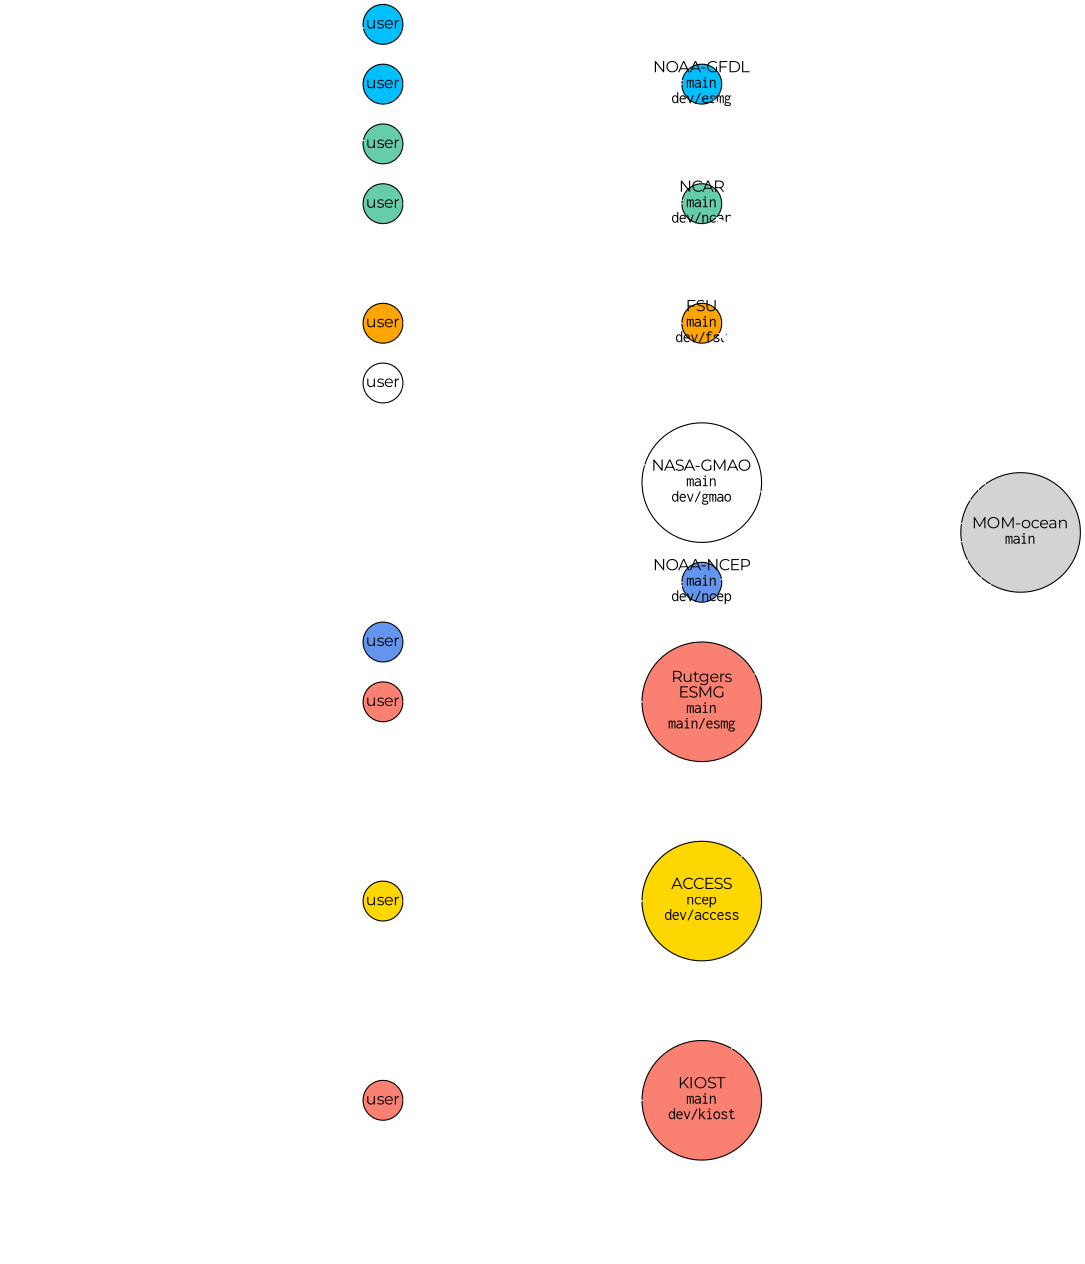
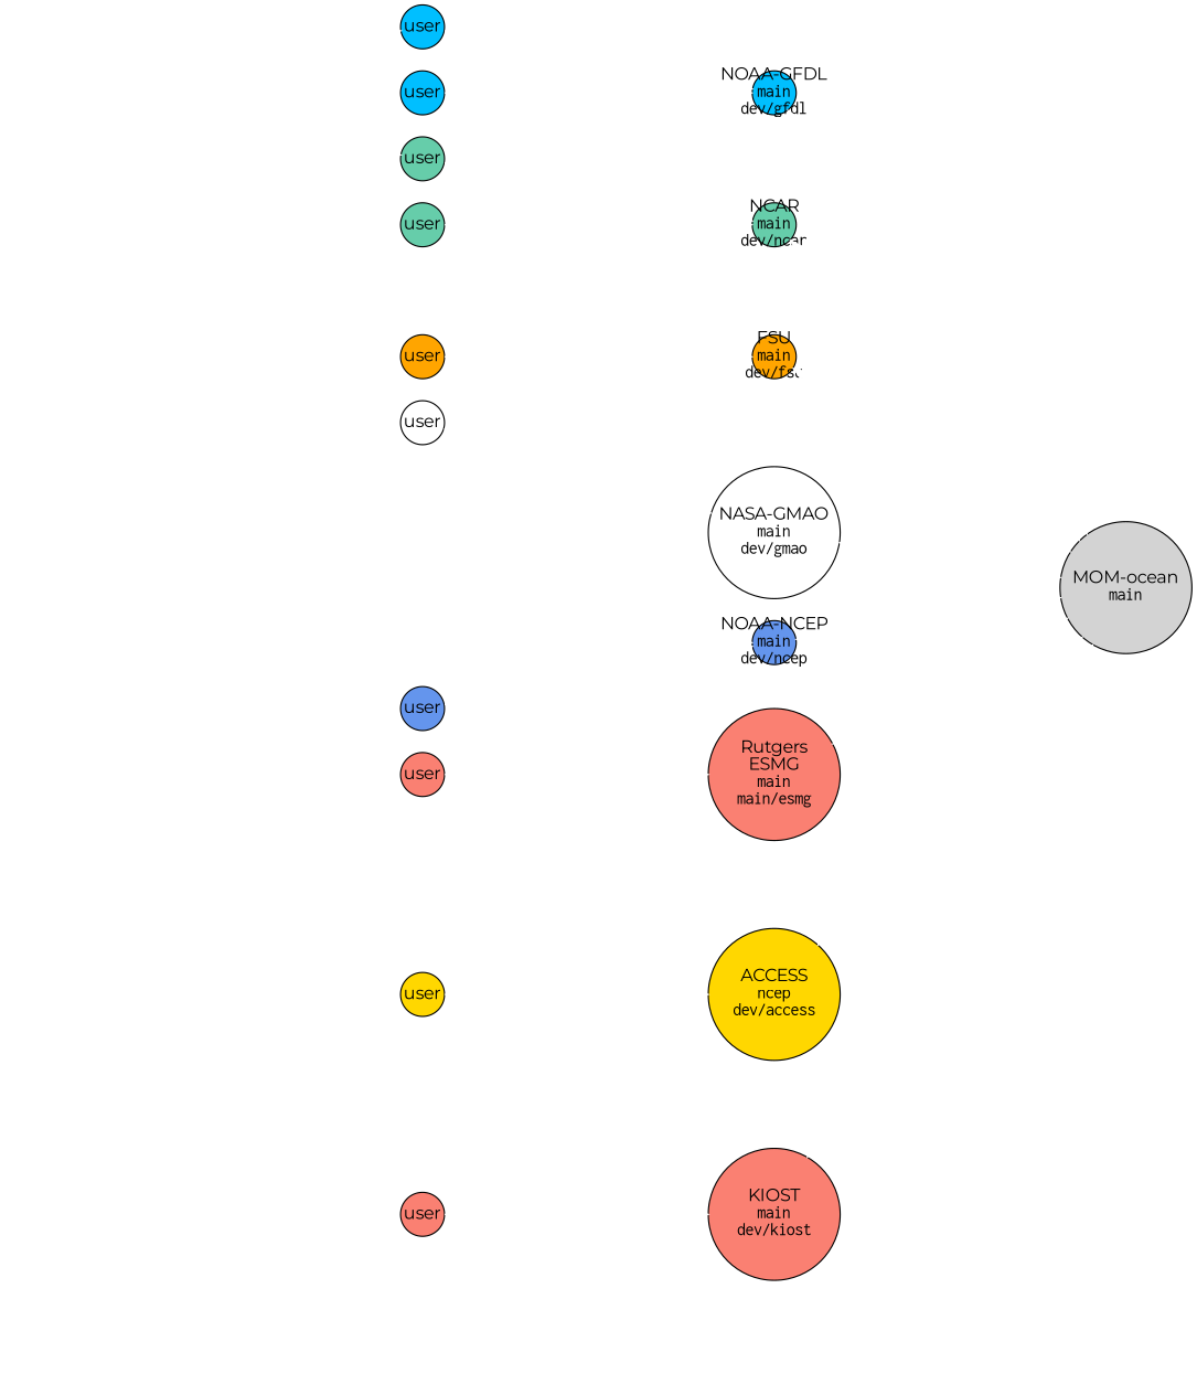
  digraph {
    concentrate=true
    fontname=Montserrat
    rankdir=LR
    ranksep=2.5
    root=main
    node [fixedsize=true fontname=Montserrat shape=circle style=filled]
    edge [color=white fontname=Montserrat]
-   n1 [fillcolor=deepskyblue label=<NOAA-GFDL<br/><font face="Inconsolata">main<br/>dev/esmg</font>> width=0.5]
+   n1 [fillcolor=deepskyblue label=<NOAA-GFDL<br/><font face="Inconsolata">main<br/>dev/gfdl</font>> width=0.5]
    n2 [fillcolor=deepskyblue label=user width=0.5]
    n3 [fillcolor=deepskyblue label=user width=0.5]
    n4 [fillcolor=mediumaquamarine label=<NCAR<br/><font face="Inconsolata">main<br/>dev/ncar</font>> width=0.5]
    n5 [fillcolor=mediumaquamarine label=user width=0.5]
    n6 [fillcolor=mediumaquamarine label=user width=0.5]
    n7 [fillcolor=orange label=<FSU<br/><font face="Inconsolata">main<br/>dev/fsu</font>> width=0.5]
    n8 [fillcolor=orange label=user style=invis width=0.5]
    n9 [fillcolor=orange label=user width=0.5]
    n10 [fillcolor=white label=<NASA-GMAO<br/><font face="Inconsolata">main<br/>dev/gmao</font>> width=1.5]
    n11 [fillcolor=white label=user width=0.5]
    u2_nasa [style=invis width=1.5]
    n13 [fillcolor=cornflowerblue label=<NOAA-NCEP<br/><font face="Inconsolata">main<br/>dev/ncep</font>> width=0.5]
    n14 [fillcolor=none fontcolor=white label="GitHub\norganizations" shape=plaintext width=0.5]
    n15 [fillcolor=cornflowerblue label=user width=0.5]
    n16 [fillcolor=salmon label=<Rutgers<br/>ESMG<br/><font face="Inconsolata">main<br/>main/esmg</font>> width=1.5]
    n17 [fillcolor=salmon label=user width=0.5]
    u2_esmg [style=invis width=1.5]
    n19 [fillcolor=gold label=<ACCESS<br/><font face="Inconsolata">ncep<br/>dev/access</font>> width=1.5]
    n20 [fillcolor=gold label=user width=0.5]
    u2_access [style=invis width=1.5]
    n22 [fillcolor=salmon label=<KIOST<br/><font face="Inconsolata">main<br/>dev/kiost</font>> width=1.5]
    n23 [fillcolor=salmon label=user width=0.5]
    u2_kiost [style=invis width=1.5]
    n25 [label=<MOM-ocean<br/><font face="Inconsolata">main</font>> width=1.5]
    n26 [fillcolor=none fontcolor=white label="GitHub\nforks" shape=plaintext width=1.5]
    subgraph sub_1 {
      n1
      n2
      n3
    }
    subgraph sub_2 {
      n4
      n5
      n6
    }
    subgraph sub_3 {
      n7
      n8
      n9
    }
    subgraph sub_4 {
      n10
      n11
      u2_nasa
    }
    subgraph sub_5 {
      n13
      n14
      n15
    }
    subgraph sub_6 {
      n16
      n17
      u2_esmg
    }
    subgraph sub_7 {
      n19
      n20
      u2_access
    }
    subgraph sub_8 {
      n22
      n23
      u2_kiost
    }
    n1 -> n25 [dir=both]
    n2 -> n1
    n3 -> n1
    n4 -> n25 [dir=both]
    n5 -> n4
    n6 -> n4
    n7 -> n25 [dir=both]
    n8 -> n7 [arrowhead=none style=invisible]
    n9 -> n7
    n10 -> n25 [dir=both]
    n11 -> n10
    u2_nasa -> n10 [arrowhead=none style=invisible]
    n13 -> n25 [dir=both]
    n14 -> n13
    n15 -> n13
    n16 -> n25 [dir=both]
    n17 -> n16
    u2_esmg -> n16 [arrowhead=none style=invisible]
    n19 -> n25 [dir=both]
    n20 -> n19
    u2_access -> n19 [arrowhead=none style=invisible]
    n22 -> n25 [dir=both]
    n23 -> n22
    u2_kiost -> n22 [arrowhead=none style=invisible]
    n26 -> n2
    n26 -> n5
  }
